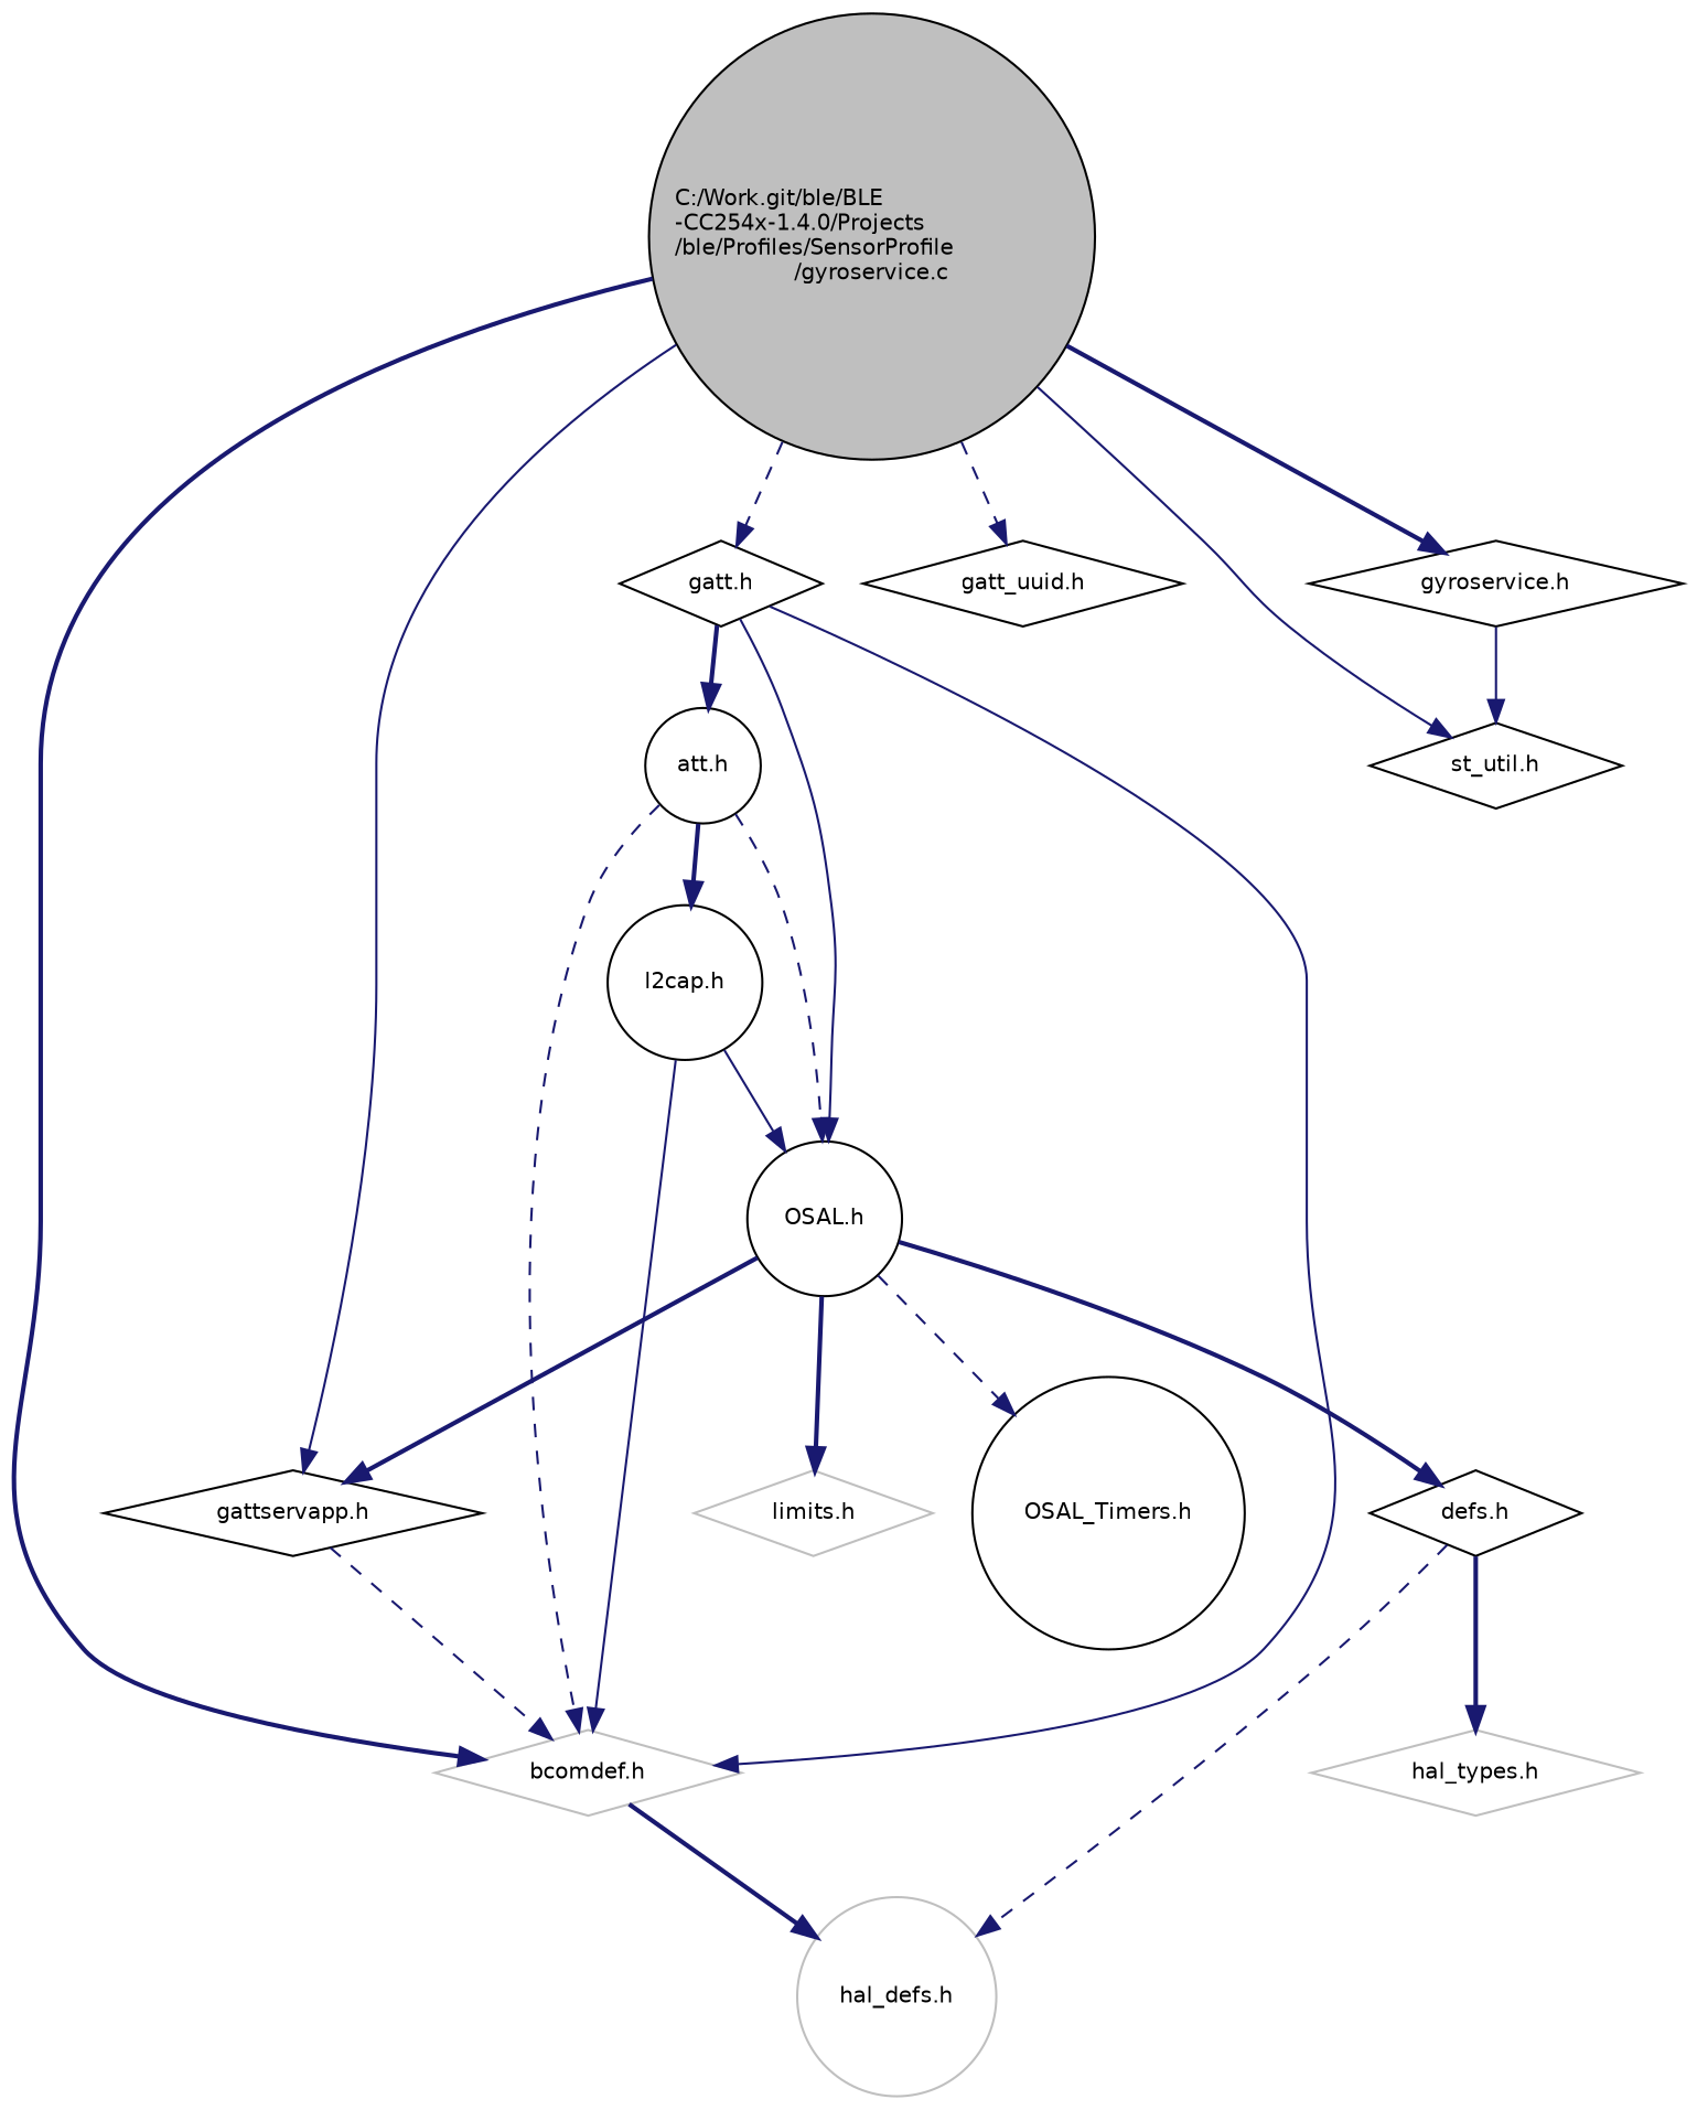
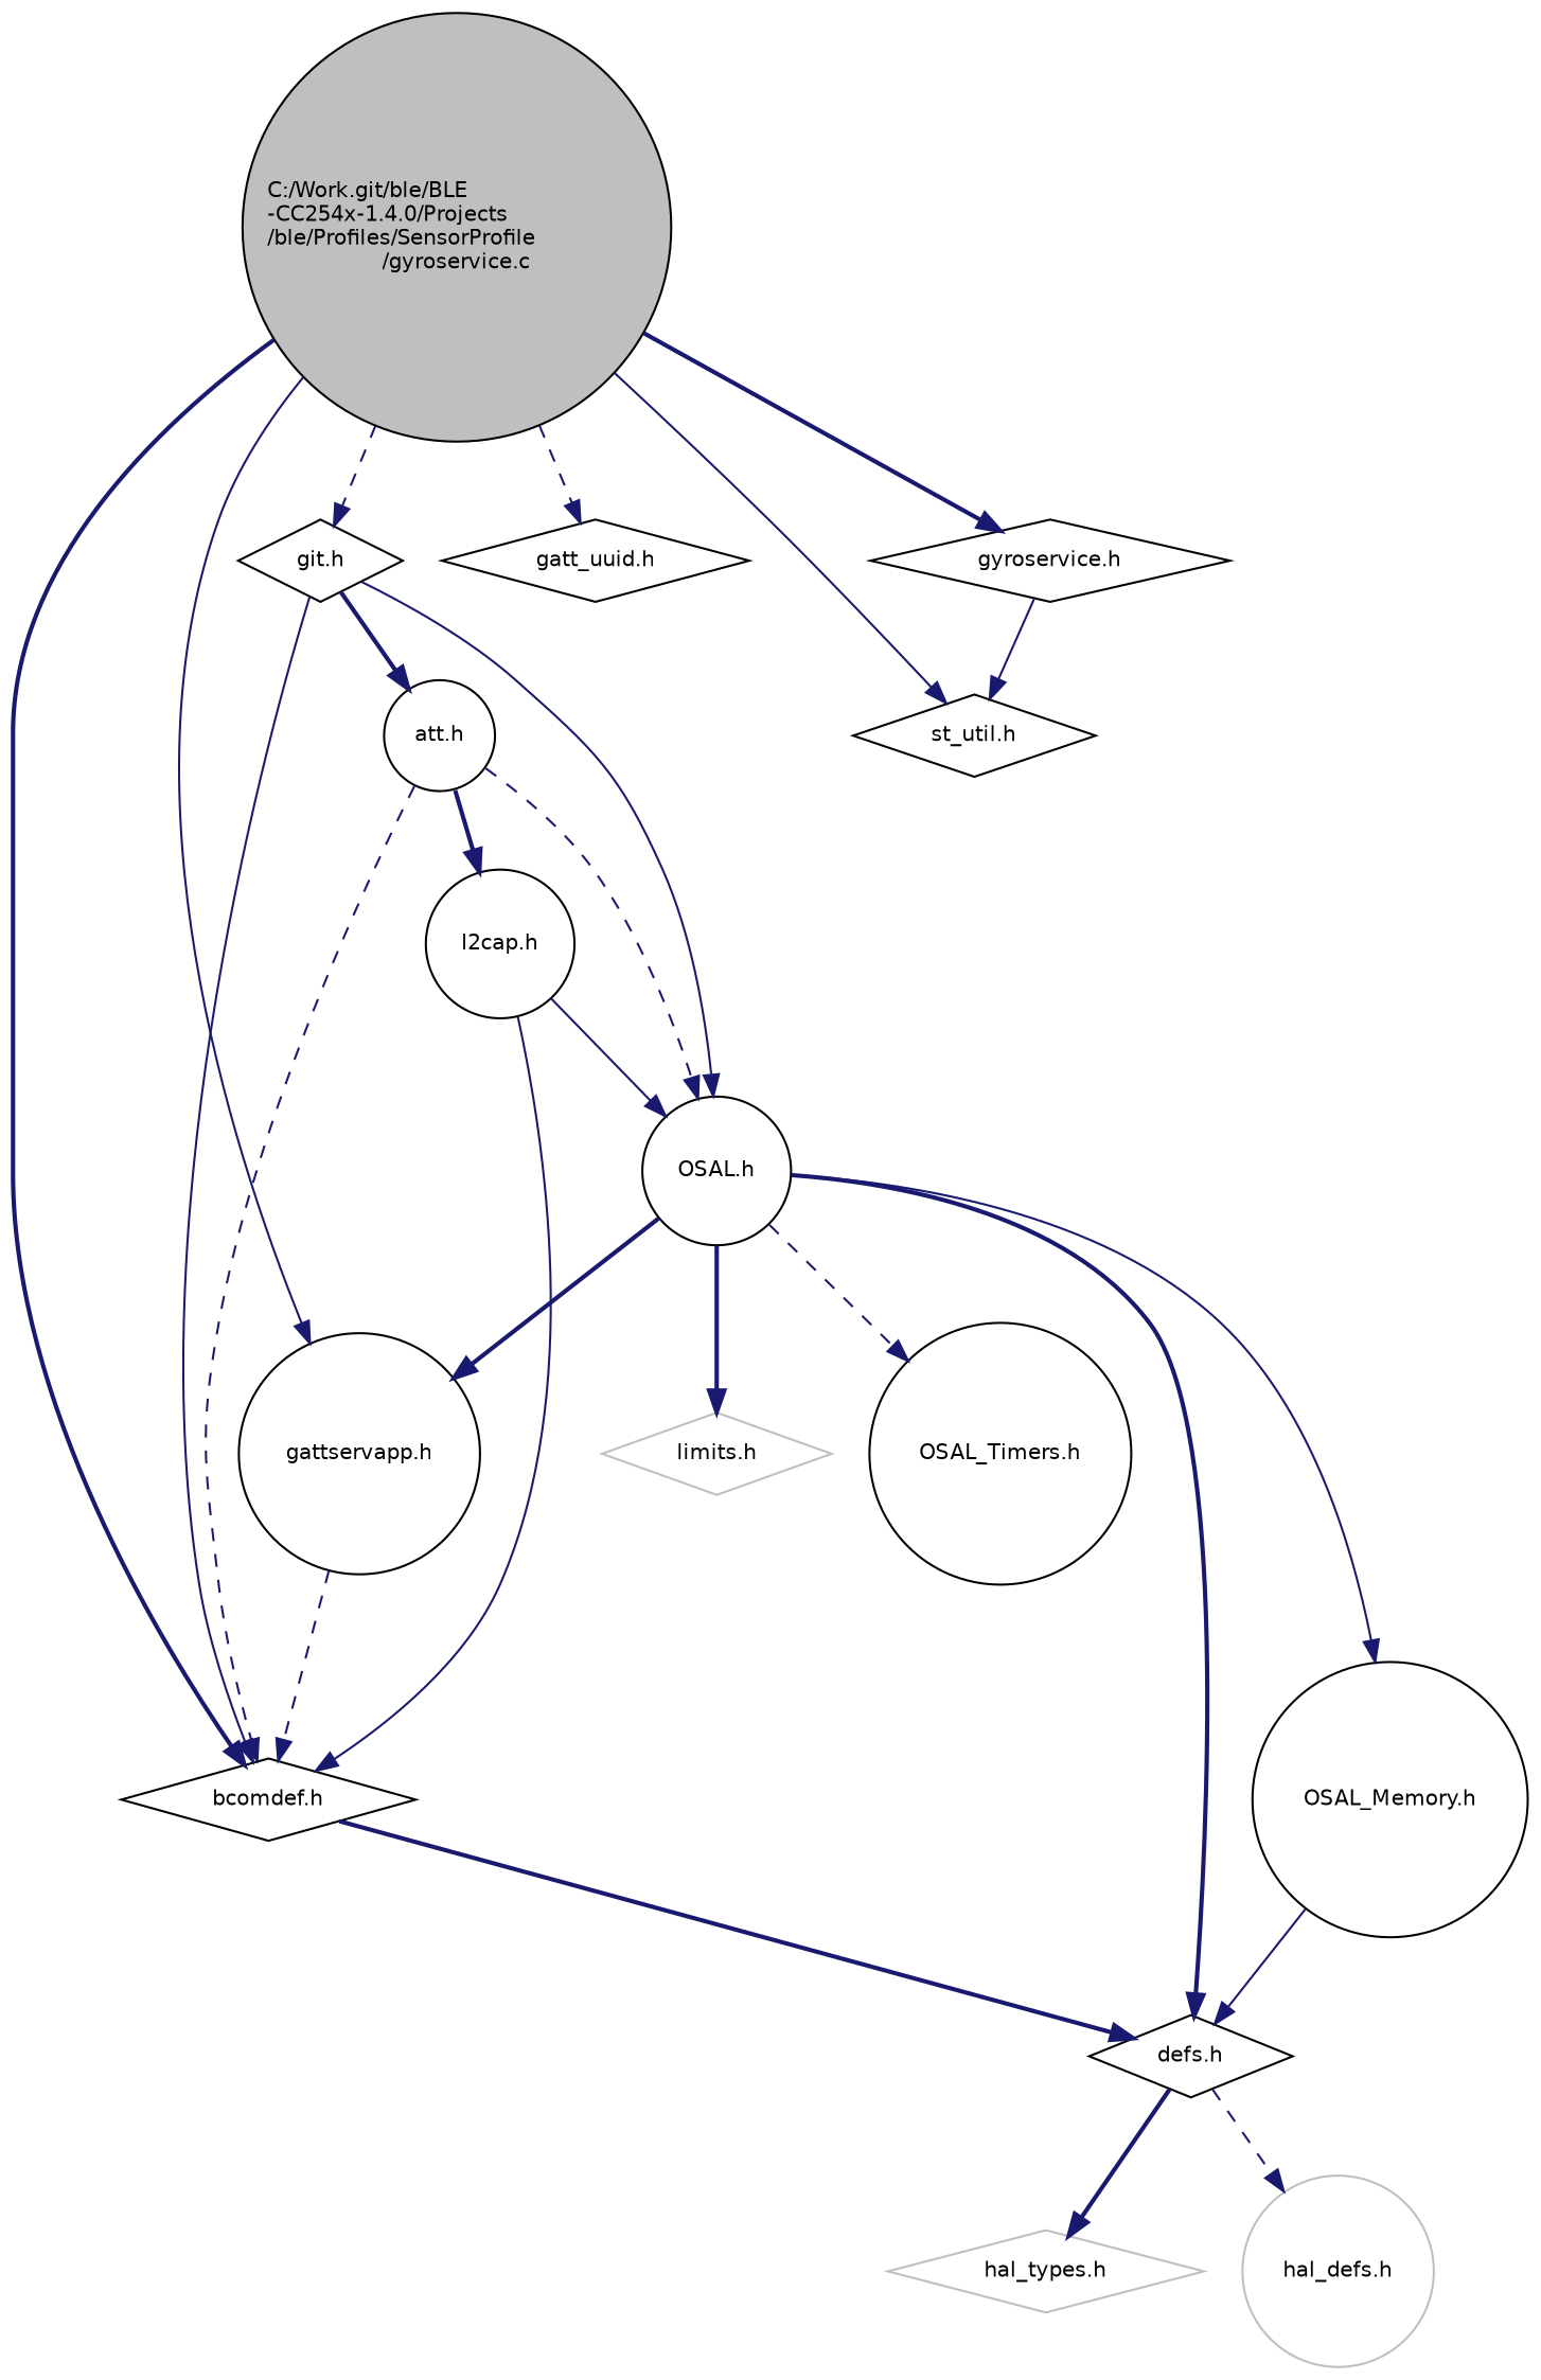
  digraph {
    node [color=black fillcolor=white fontname=Helvetica fontsize=10 shape=diamond style=filled]
    edge [color=midnightblue fontname=Helvetica fontsize=10 labelfontname=Helvetica labelfontsize=10 style=bold]
    n1 [fillcolor=grey75 fontcolor=black height=0.2 label="C:/Work.git/ble/BLE\l-CC254x-1.4.0/Projects\l/ble/Profiles/SensorProfile\l/gyroservice.c" shape=circle width=0.4]
-   n2 [color=grey75 height=0.2 label="bcomdef.h" width=0.4]
-   n3 [height=0.2 label="gatt.h" width=0.4]
+   n2 [height=0.2 label="bcomdef.h" width=0.4]
+   n3 [height=0.2 label="git.h" width=0.4]
    n4 [height=0.2 label="gatt_uuid.h" width=0.4]
-   n5 [height=0.2 label="gattservapp.h" width=0.4]
+   n5 [height=0.2 label="gattservapp.h" shape=circle width=0.4]
    n6 [height=0.2 label="gyroservice.h" width=0.4]
    n7 [height=0.2 label="st_util.h" width=0.4]
    n8 [height=0.2 label="defs.h" width=0.4]
    n9 [height=0.2 label="OSAL.h" shape=circle width=0.4]
    n10 [height=0.2 label="att.h" shape=circle width=0.4]
    n11 [color=grey75 height=0.2 label="hal_types.h" width=0.4]
    n12 [color=grey75 height=0.2 label="hal_defs.h" shape=circle width=0.4]
    n13 [color=grey75 height=0.2 label="limits.h" width=0.4]
+   n14 [height=0.2 label="OSAL_Memory.h" shape=circle width=0.4]
    n15 [height=0.2 label="OSAL_Timers.h" shape=circle width=0.4]
    n16 [height=0.2 label="l2cap.h" shape=circle width=0.4]
    n1 -> n2
    n1 -> n3 [style=dashed]
    n1 -> n4 [style=dashed]
    n1 -> n5 [style=solid]
    n1 -> n6
    n1 -> n7 [style=solid]
-   n2 -> n12
+   n2 -> n8
    n3 -> n2 [style=solid]
    n3 -> n9 [style=solid]
    n3 -> n10
    n5 -> n2 [style=dashed]
    n6 -> n7 [style=solid]
    n8 -> n11
    n8 -> n12 [style=dashed]
    n9 -> n5
    n9 -> n8
    n9 -> n13
+   n9 -> n14 [style=solid]
    n9 -> n15 [style=dashed]
    n10 -> n2 [style=dashed]
    n10 -> n9 [style=dashed]
    n10 -> n16
+   n14 -> n8 [style=solid]
    n16 -> n2 [style=solid]
    n16 -> n9 [style=solid]
  }
